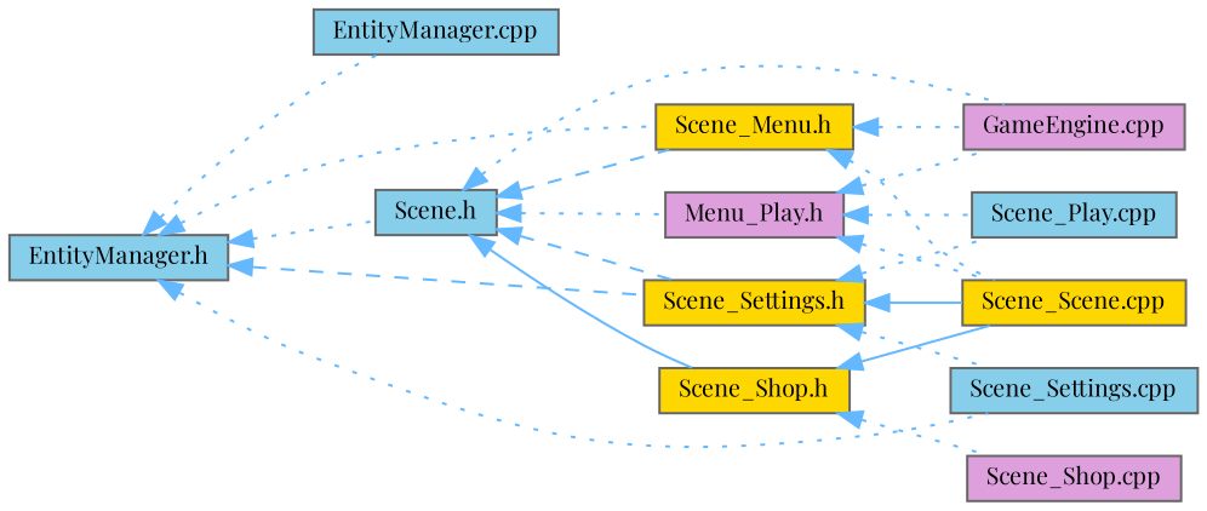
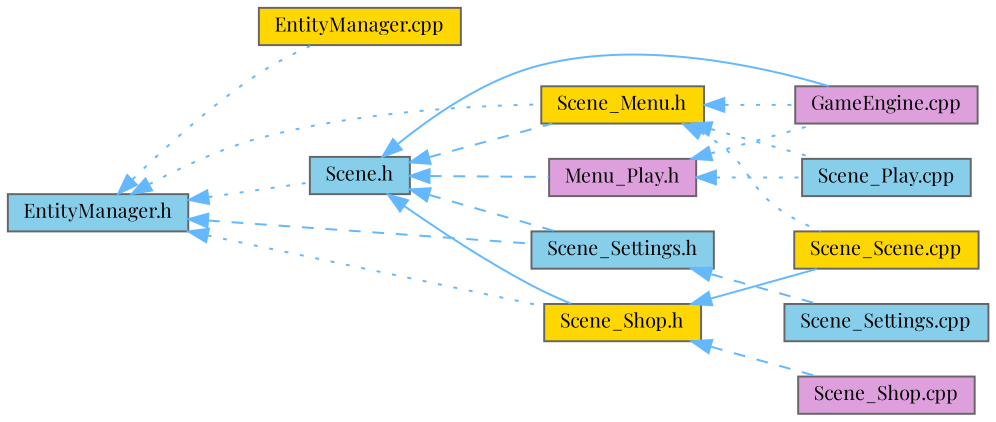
  digraph {
    fontname="Playfair Display"
    rankdir=LR
    node [color=grey40 fillcolor=skyblue fontname="Playfair Display" fontsize=10 shape=box style=filled]
    edge [color=steelblue1 dir=back fontname="Playfair Display" fontsize=10 labelfontname=Helvetica labelfontsize=10 style=dotted]
    n1 [color=gray40 fontcolor=black height=0.2 label="EntityManager.h" width=0.4]
-   n2 [height=0.2 label="EntityManager.cpp" width=0.4]
+   n2 [fillcolor=gold height=0.2 label="EntityManager.cpp" width=0.4]
    n3 [height=0.2 label="Scene.h" width=0.4]
    n4 [fillcolor=gold height=0.2 label="Scene_Menu.h" width=0.4]
-   n5 [fillcolor=gold height=0.2 label="Scene_Settings.h" width=0.4]
+   n5 [height=0.2 label="Scene_Settings.h" width=0.4]
    n6 [fillcolor=gold height=0.2 label="Scene_Shop.h" width=0.4]
    n7 [fillcolor=plum height=0.2 label="GameEngine.cpp" width=0.4]
    n8 [fillcolor=plum height=0.2 label="Menu_Play.h" width=0.4]
    n9 [fillcolor=gold height=0.2 label="Scene_Scene.cpp" width=0.4]
    n10 [height=0.2 label="Scene_Play.cpp" width=0.4]
    n11 [height=0.2 label="Scene_Settings.cpp" width=0.4]
    n12 [fillcolor=plum height=0.2 label="Scene_Shop.cpp" width=0.4]
    n1 -> n2
    n1 -> n3
    n1 -> n4
    n1 -> n5 [style=dashed]
-   n1 -> n11
+   n1 -> n6
    n3 -> n4 [style=dashed]
    n3 -> n5 [style=dashed]
    n3 -> n6 [style=solid]
-   n3 -> n7
-   n3 -> n8
+   n3 -> n7 [style=solid]
+   n3 -> n8 [style=dashed]
    n4 -> n7
    n4 -> n9
-   n5 -> n10
-   n5 -> n9 [style=solid]
-   n5 -> n11
+   n4 -> n10
+   n5 -> n11 [style=dashed]
    n6 -> n9 [style=solid]
-   n6 -> n12
+   n6 -> n12 [style=dashed]
    n8 -> n7
-   n8 -> n9
    n8 -> n10
  }
